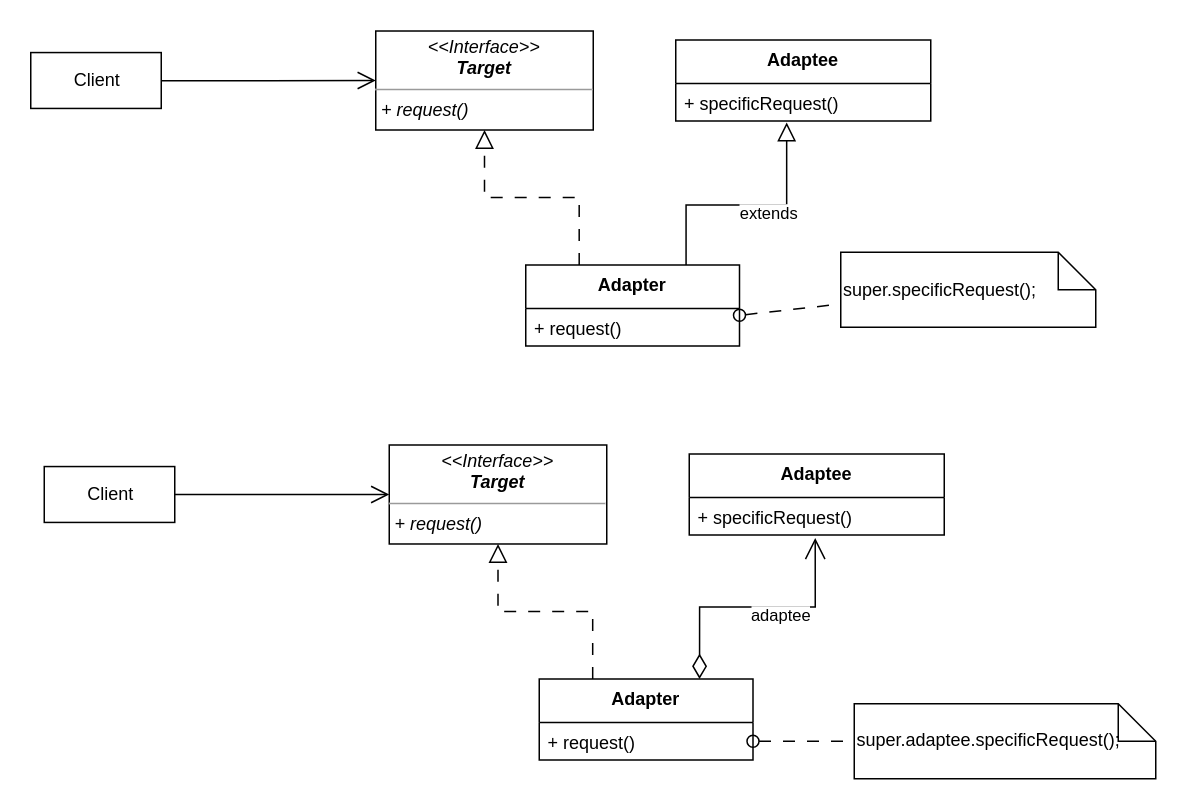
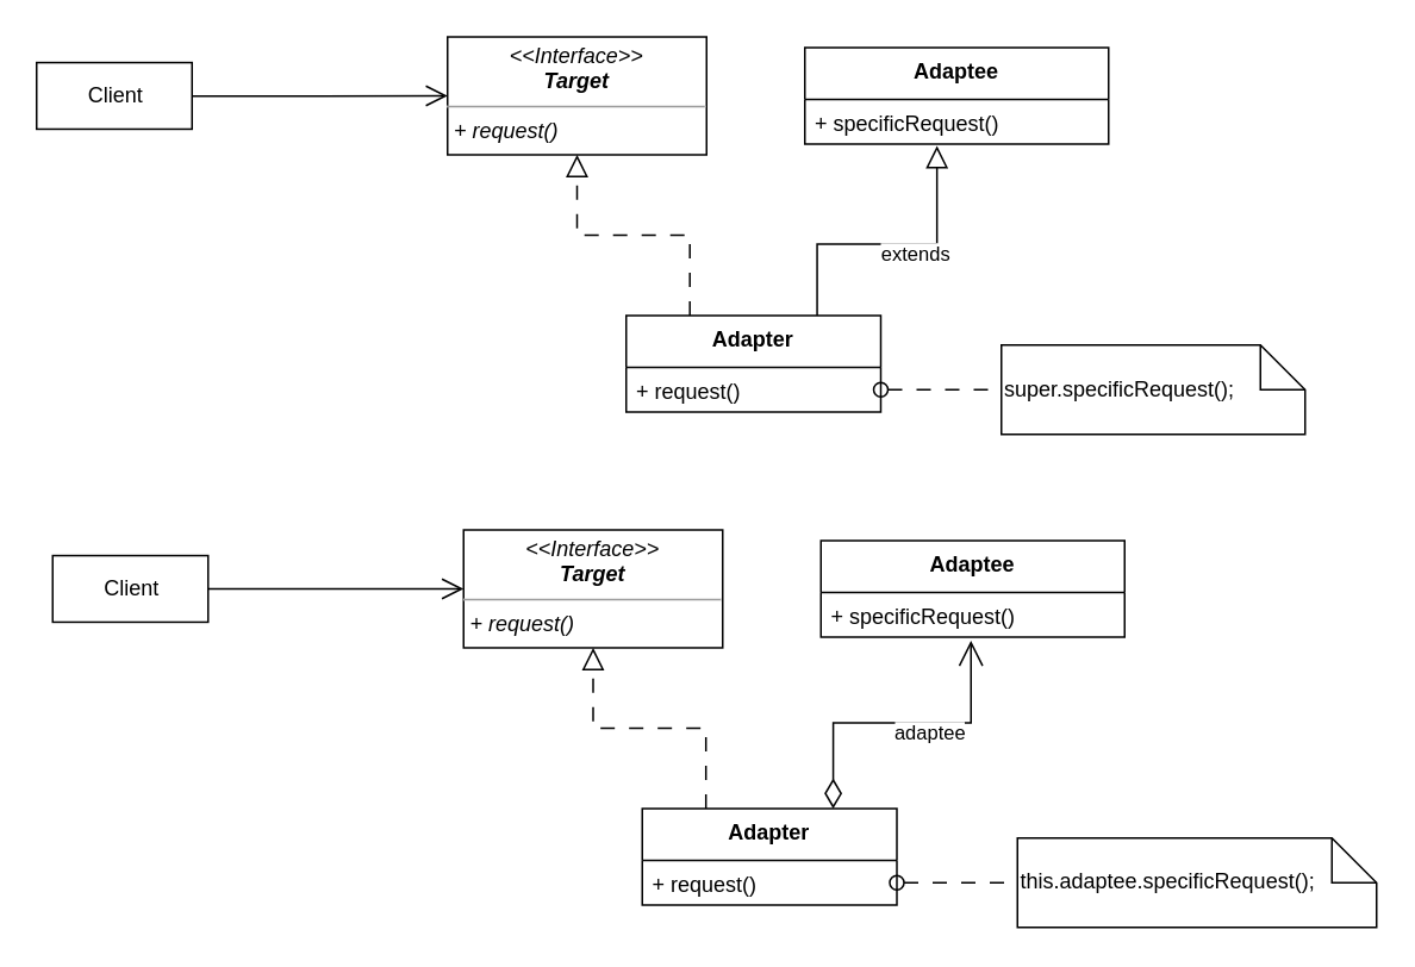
  <mxCell id="0" />
  <mxCell id="1" parent="0" />
  <mxCell id="2" value="Adapter" style="swimlane;fontStyle=1;align=center;verticalAlign=top;childLayout=stackLayout;horizontal=1;startSize=29;horizontalStack=0;resizeParent=1;resizeParentMax=0;resizeLast=0;collapsible=1;marginBottom=0;" parent="1" vertex="1"><mxGeometry x="350" y="176" width="142.5" height="54" as="geometry" /></mxCell>
  <mxCell id="3" value="+ request()" style="text;strokeColor=none;fillColor=none;align=left;verticalAlign=top;spacingLeft=4;spacingRight=4;overflow=hidden;rotatable=0;points=[[0,0.5],[1,0.5]];portConstraint=eastwest;fontStyle=0" parent="2" vertex="1"><mxGeometry y="29" width="142.5" height="25" as="geometry" /></mxCell>
- <mxCell id="4" value="&lt;div&gt;super.specificRequest();&lt;/div&gt;" style="shape=note2;boundedLbl=1;whiteSpace=wrap;html=1;size=25;verticalAlign=middle;align=left;labelPosition=center;verticalLabelPosition=middle;" parent="1" vertex="1"><mxGeometry x="560" y="167.5" width="170" height="50" as="geometry" /></mxCell>
+ <mxCell id="4" value="&lt;div&gt;super.specificRequest();&lt;/div&gt;" style="shape=note2;boundedLbl=1;whiteSpace=wrap;html=1;size=25;verticalAlign=middle;align=left;labelPosition=center;verticalLabelPosition=middle;" parent="1" vertex="1"><mxGeometry x="560" y="192.5" width="170" height="50" as="geometry" /></mxCell>
  <mxCell id="5" value="Adaptee" style="swimlane;fontStyle=1;align=center;verticalAlign=top;childLayout=stackLayout;horizontal=1;startSize=29;horizontalStack=0;resizeParent=1;resizeParentMax=0;resizeLast=0;collapsible=1;marginBottom=0;" parent="1" vertex="1"><mxGeometry x="450" y="26.01" width="170" height="54" as="geometry" /></mxCell>
  <mxCell id="6" value="+ specificRequest()" style="text;strokeColor=none;fillColor=none;align=left;verticalAlign=top;spacingLeft=4;spacingRight=4;overflow=hidden;rotatable=0;points=[[0,0.5],[1,0.5]];portConstraint=eastwest;fontStyle=0" parent="5" vertex="1"><mxGeometry y="29" width="170" height="25" as="geometry" /></mxCell>
  <mxCell id="7" value="" style="endArrow=block;endSize=10;endFill=0;shadow=0;strokeWidth=1;rounded=0;edgeStyle=elbowEdgeStyle;elbow=vertical;dashed=1;dashPattern=8 8;labelBackgroundColor=none;fontColor=default;exitX=0.25;exitY=0;exitDx=0;exitDy=0;entryX=0.5;entryY=1;entryDx=0;entryDy=0;" parent="1" source="2" target="11" edge="1"><mxGeometry width="160" relative="1" as="geometry"><mxPoint x="200" y="146" as="sourcePoint" /><mxPoint x="332.5" y="80" as="targetPoint" /></mxGeometry></mxCell>
  <mxCell id="8" style="edgeStyle=orthogonalEdgeStyle;rounded=0;orthogonalLoop=1;jettySize=auto;html=1;endArrow=open;endFill=0;endSize=10;entryX=0;entryY=0.5;entryDx=0;entryDy=0;" parent="1" source="9" target="11" edge="1"><mxGeometry relative="1" as="geometry"><mxPoint x="230" y="53" as="targetPoint" /></mxGeometry></mxCell>
  <mxCell id="9" value="Client" style="html=1;" parent="1" vertex="1"><mxGeometry x="20" y="34.38" width="87" height="37.25" as="geometry" /></mxCell>
  <mxCell id="10" value="" style="html=1;verticalAlign=bottom;labelBackgroundColor=none;startArrow=oval;startFill=0;startSize=8;endArrow=none;rounded=0;dashed=1;dashPattern=8 8;" parent="1" source="3" target="4" edge="1"><mxGeometry x="-0.055" y="19" relative="1" as="geometry"><mxPoint x="350" y="218" as="sourcePoint" /><mxPoint x="152" y="296" as="targetPoint" /><mxPoint x="-1" as="offset" /></mxGeometry></mxCell>
  <mxCell id="11" value="&lt;p style=&quot;margin:0px;margin-top:4px;text-align:center;&quot;&gt;&lt;i&gt;&amp;lt;&amp;lt;Interface&amp;gt;&amp;gt;&lt;br&gt;&lt;b&gt;Target&lt;/b&gt;&lt;/i&gt;&lt;/p&gt;&lt;hr size=&quot;1&quot;&gt;&lt;p style=&quot;margin:0px;margin-left:4px;&quot;&gt;&lt;/p&gt;&lt;p style=&quot;margin:0px;margin-left:4px;&quot;&gt;&lt;i&gt;+ request()&lt;/i&gt;&lt;br&gt;&lt;/p&gt;" style="verticalAlign=top;align=left;overflow=fill;fontSize=12;fontFamily=Helvetica;html=1;" parent="1" vertex="1"><mxGeometry x="250" y="20.01" width="145" height="65.99" as="geometry" /></mxCell>
  <mxCell id="12" value="" style="endArrow=block;endSize=10;endFill=0;shadow=0;strokeWidth=1;rounded=0;edgeStyle=elbowEdgeStyle;elbow=vertical;labelBackgroundColor=none;fontColor=default;exitX=0.75;exitY=0;exitDx=0;exitDy=0;entryX=0.435;entryY=1.04;entryDx=0;entryDy=0;entryPerimeter=0;" edge="1" parent="1" source="2" target="6"><mxGeometry width="160" relative="1" as="geometry"><mxPoint x="431" y="186" as="sourcePoint" /><mxPoint x="333" y="96" as="targetPoint" /><Array as="points"><mxPoint x="480" y="136" /></Array></mxGeometry></mxCell>
  <mxCell id="13" value="extends" style="edgeLabel;html=1;align=center;verticalAlign=middle;resizable=0;points=[];" connectable="0" vertex="1" parent="12"><mxGeometry x="0.174" y="-5" relative="1" as="geometry"><mxPoint as="offset" /></mxGeometry></mxCell>
  <mxCell id="14" value="Adapter" style="swimlane;fontStyle=1;align=center;verticalAlign=top;childLayout=stackLayout;horizontal=1;startSize=29;horizontalStack=0;resizeParent=1;resizeParentMax=0;resizeLast=0;collapsible=1;marginBottom=0;" vertex="1" parent="1"><mxGeometry x="359" y="451.99" width="142.5" height="54" as="geometry" /></mxCell>
  <mxCell id="15" value="+ request()" style="text;strokeColor=none;fillColor=none;align=left;verticalAlign=top;spacingLeft=4;spacingRight=4;overflow=hidden;rotatable=0;points=[[0,0.5],[1,0.5]];portConstraint=eastwest;fontStyle=0" vertex="1" parent="14"><mxGeometry y="29" width="142.5" height="25" as="geometry" /></mxCell>
- <mxCell id="16" value="&lt;div&gt;super.adaptee.specificRequest();&lt;/div&gt;" style="shape=note2;boundedLbl=1;whiteSpace=wrap;html=1;size=25;verticalAlign=middle;align=left;labelPosition=center;verticalLabelPosition=middle;" vertex="1" parent="1"><mxGeometry x="569" y="468.49" width="201" height="50" as="geometry" /></mxCell>
+ <mxCell id="16" value="&lt;div&gt;this.adaptee.specificRequest();&lt;/div&gt;" style="shape=note2;boundedLbl=1;whiteSpace=wrap;html=1;size=25;verticalAlign=middle;align=left;labelPosition=center;verticalLabelPosition=middle;" vertex="1" parent="1"><mxGeometry x="569" y="468.49" width="201" height="50" as="geometry" /></mxCell>
  <mxCell id="17" value="Adaptee" style="swimlane;fontStyle=1;align=center;verticalAlign=top;childLayout=stackLayout;horizontal=1;startSize=29;horizontalStack=0;resizeParent=1;resizeParentMax=0;resizeLast=0;collapsible=1;marginBottom=0;" vertex="1" parent="1"><mxGeometry x="459" y="302" width="170" height="54" as="geometry" /></mxCell>
  <mxCell id="18" value="+ specificRequest()" style="text;strokeColor=none;fillColor=none;align=left;verticalAlign=top;spacingLeft=4;spacingRight=4;overflow=hidden;rotatable=0;points=[[0,0.5],[1,0.5]];portConstraint=eastwest;fontStyle=0" vertex="1" parent="17"><mxGeometry y="29" width="170" height="25" as="geometry" /></mxCell>
  <mxCell id="19" value="" style="endArrow=block;endSize=10;endFill=0;shadow=0;strokeWidth=1;rounded=0;edgeStyle=elbowEdgeStyle;elbow=vertical;dashed=1;dashPattern=8 8;labelBackgroundColor=none;fontColor=default;exitX=0.25;exitY=0;exitDx=0;exitDy=0;entryX=0.5;entryY=1;entryDx=0;entryDy=0;" edge="1" parent="1" source="14" target="23"><mxGeometry width="160" relative="1" as="geometry"><mxPoint x="209" y="421.99" as="sourcePoint" /><mxPoint x="341.5" y="355.99" as="targetPoint" /></mxGeometry></mxCell>
  <mxCell id="20" style="edgeStyle=orthogonalEdgeStyle;rounded=0;orthogonalLoop=1;jettySize=auto;html=1;endArrow=open;endFill=0;endSize=10;entryX=0;entryY=0.5;entryDx=0;entryDy=0;" edge="1" parent="1" source="21" target="23"><mxGeometry relative="1" as="geometry"><mxPoint x="239" y="328.99" as="targetPoint" /></mxGeometry></mxCell>
  <mxCell id="21" value="Client" style="html=1;" vertex="1" parent="1"><mxGeometry x="29" y="310.37" width="87" height="37.25" as="geometry" /></mxCell>
  <mxCell id="22" value="" style="html=1;verticalAlign=bottom;labelBackgroundColor=none;startArrow=oval;startFill=0;startSize=8;endArrow=none;rounded=0;dashed=1;dashPattern=8 8;" edge="1" parent="1" source="15" target="16"><mxGeometry x="-0.055" y="19" relative="1" as="geometry"><mxPoint x="359" y="493.99" as="sourcePoint" /><mxPoint x="161" y="571.99" as="targetPoint" /><mxPoint x="-1" as="offset" /></mxGeometry></mxCell>
  <mxCell id="23" value="&lt;p style=&quot;margin:0px;margin-top:4px;text-align:center;&quot;&gt;&lt;i&gt;&amp;lt;&amp;lt;Interface&amp;gt;&amp;gt;&lt;br&gt;&lt;b&gt;Target&lt;/b&gt;&lt;/i&gt;&lt;/p&gt;&lt;hr size=&quot;1&quot;&gt;&lt;p style=&quot;margin:0px;margin-left:4px;&quot;&gt;&lt;/p&gt;&lt;p style=&quot;margin:0px;margin-left:4px;&quot;&gt;&lt;i&gt;+ request()&lt;/i&gt;&lt;br&gt;&lt;/p&gt;" style="verticalAlign=top;align=left;overflow=fill;fontSize=12;fontFamily=Helvetica;html=1;" vertex="1" parent="1"><mxGeometry x="259" y="296" width="145" height="65.99" as="geometry" /></mxCell>
  <mxCell id="24" value="" style="endArrow=open;html=1;endSize=12;startArrow=diamondThin;startSize=14;startFill=0;edgeStyle=orthogonalEdgeStyle;align=left;verticalAlign=bottom;rounded=0;entryX=0.494;entryY=1.08;entryDx=0;entryDy=0;entryPerimeter=0;exitX=0.75;exitY=0;exitDx=0;exitDy=0;" edge="1" parent="1" source="14" target="18"><mxGeometry x="-0.941" y="-84" relative="1" as="geometry"><mxPoint x="300" y="216" as="sourcePoint" /><mxPoint x="460" y="216" as="targetPoint" /><Array as="points"><mxPoint x="466" y="404" /><mxPoint x="543" y="404" /></Array><mxPoint as="offset" /></mxGeometry></mxCell>
  <mxCell id="25" value="adaptee" style="edgeLabel;html=1;align=center;verticalAlign=middle;resizable=0;points=[];" connectable="0" vertex="1" parent="24"><mxGeometry x="0.193" y="-5" relative="1" as="geometry"><mxPoint as="offset" /></mxGeometry></mxCell>
